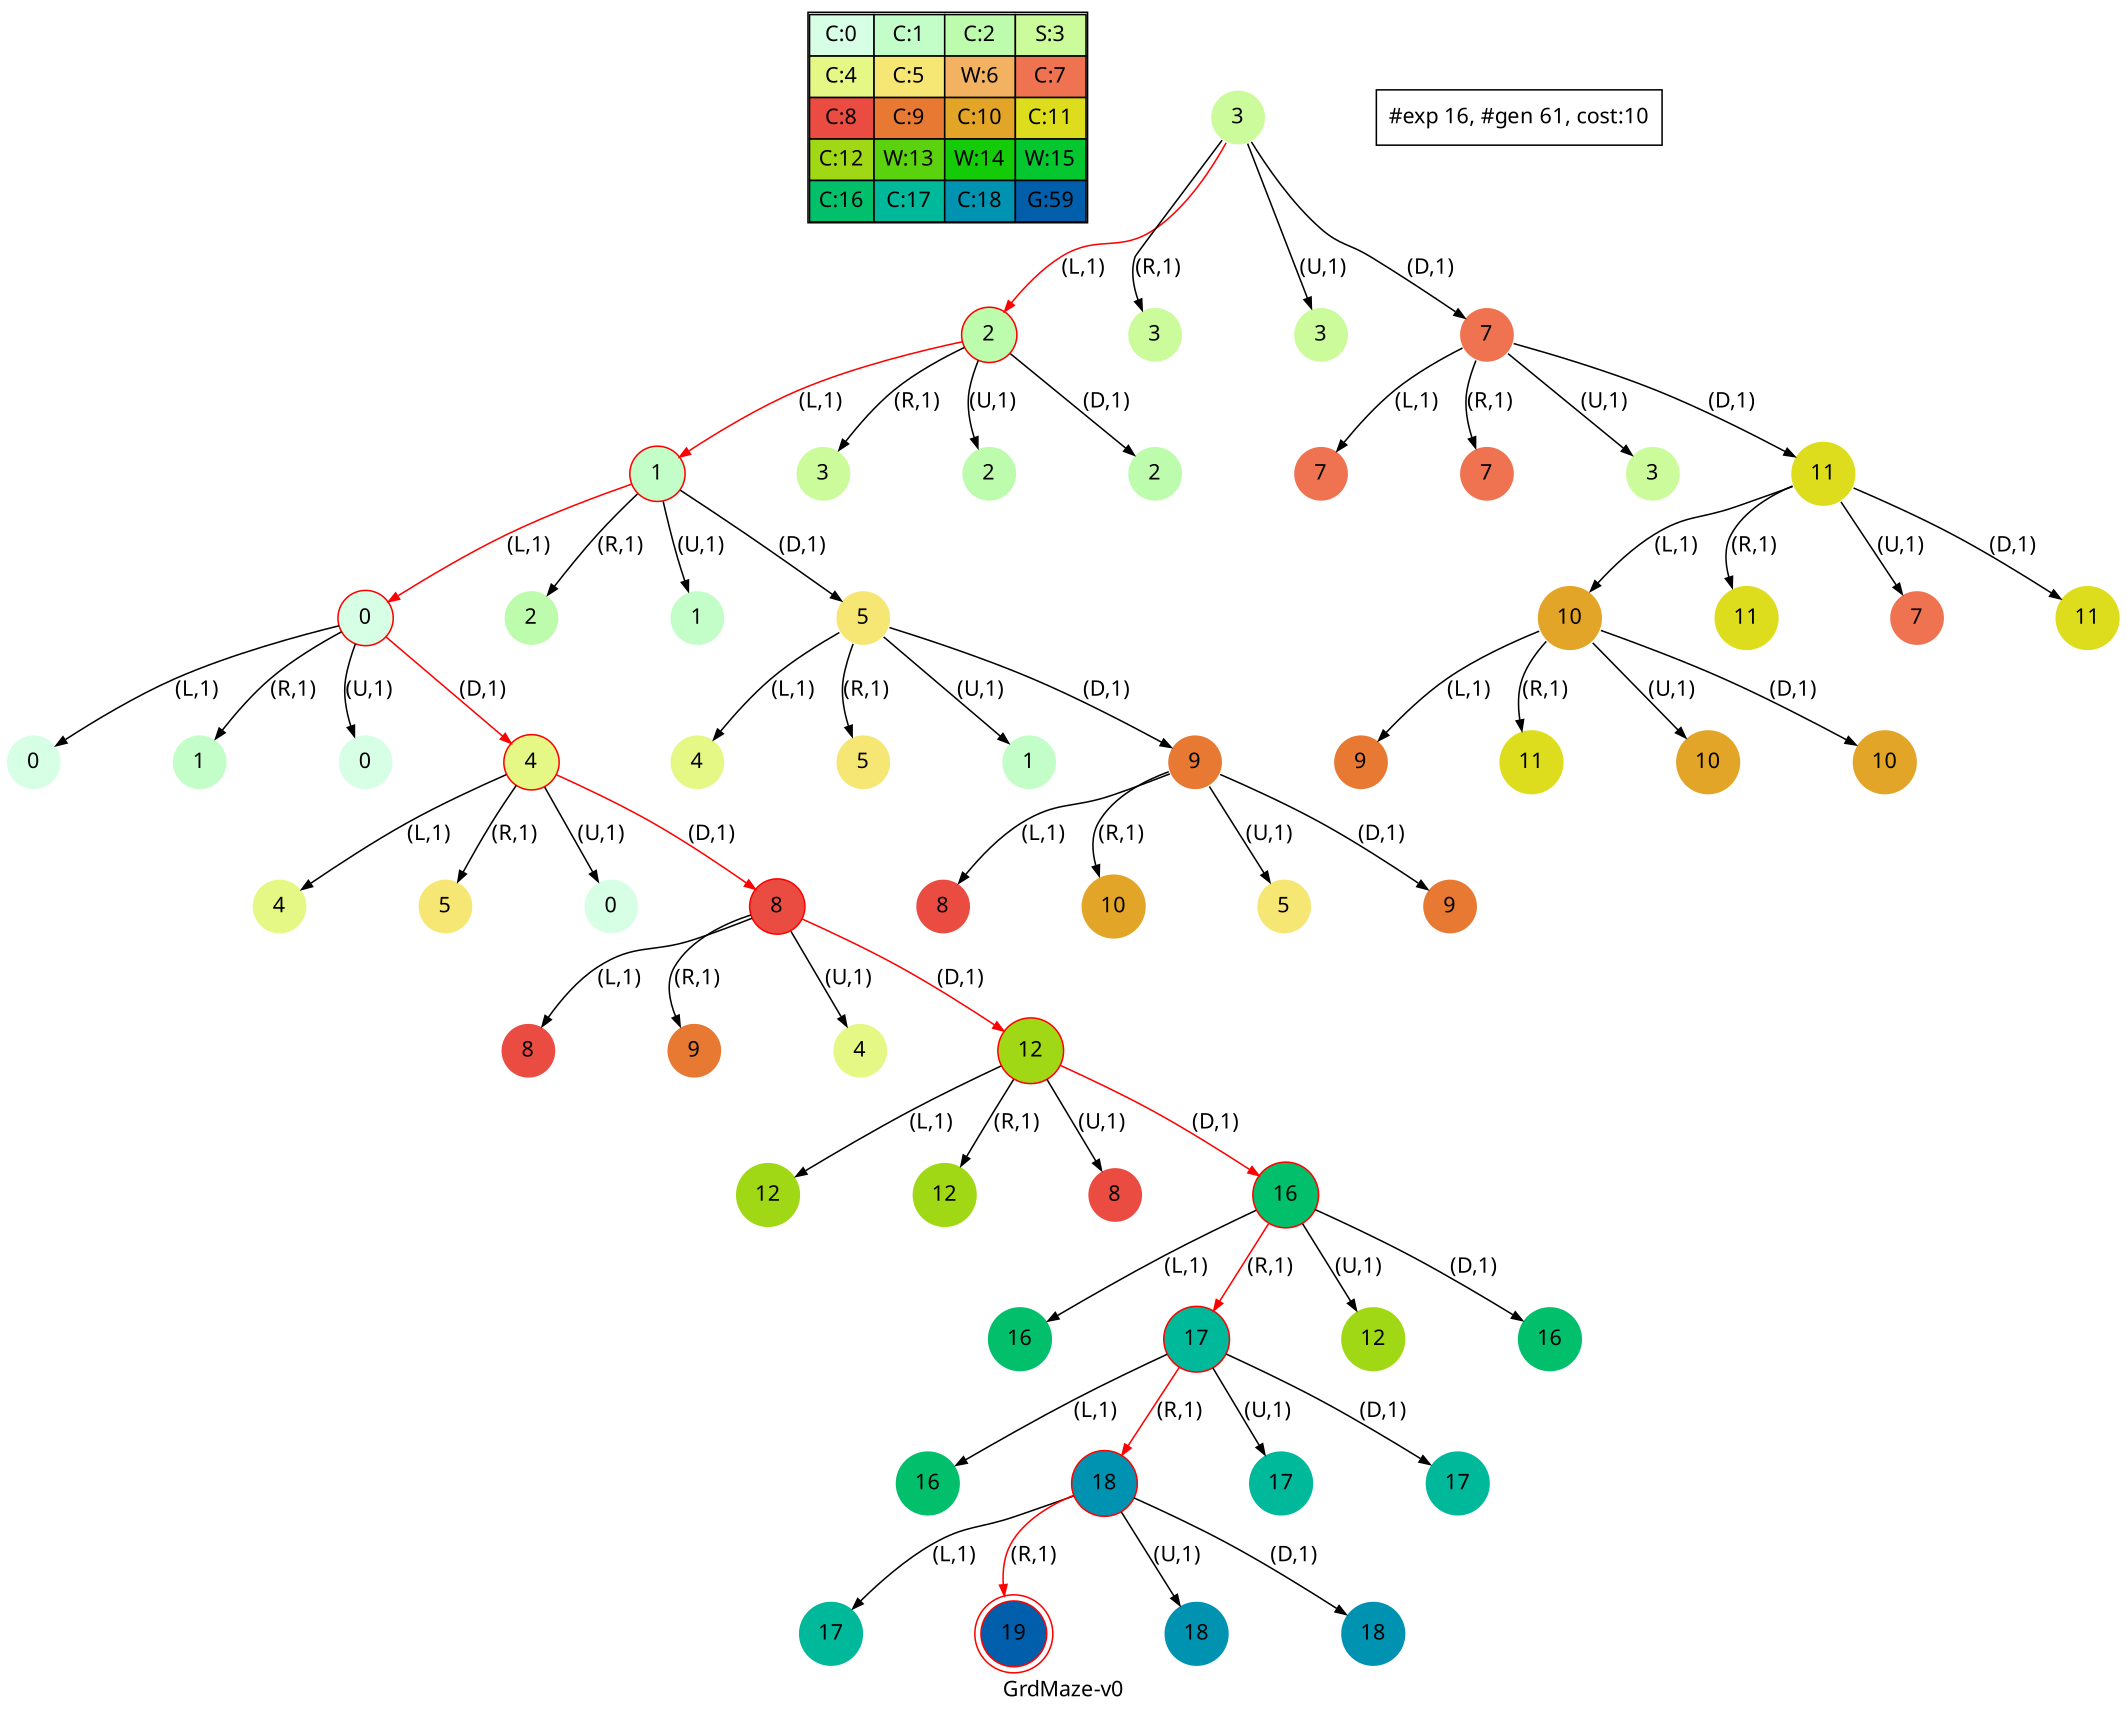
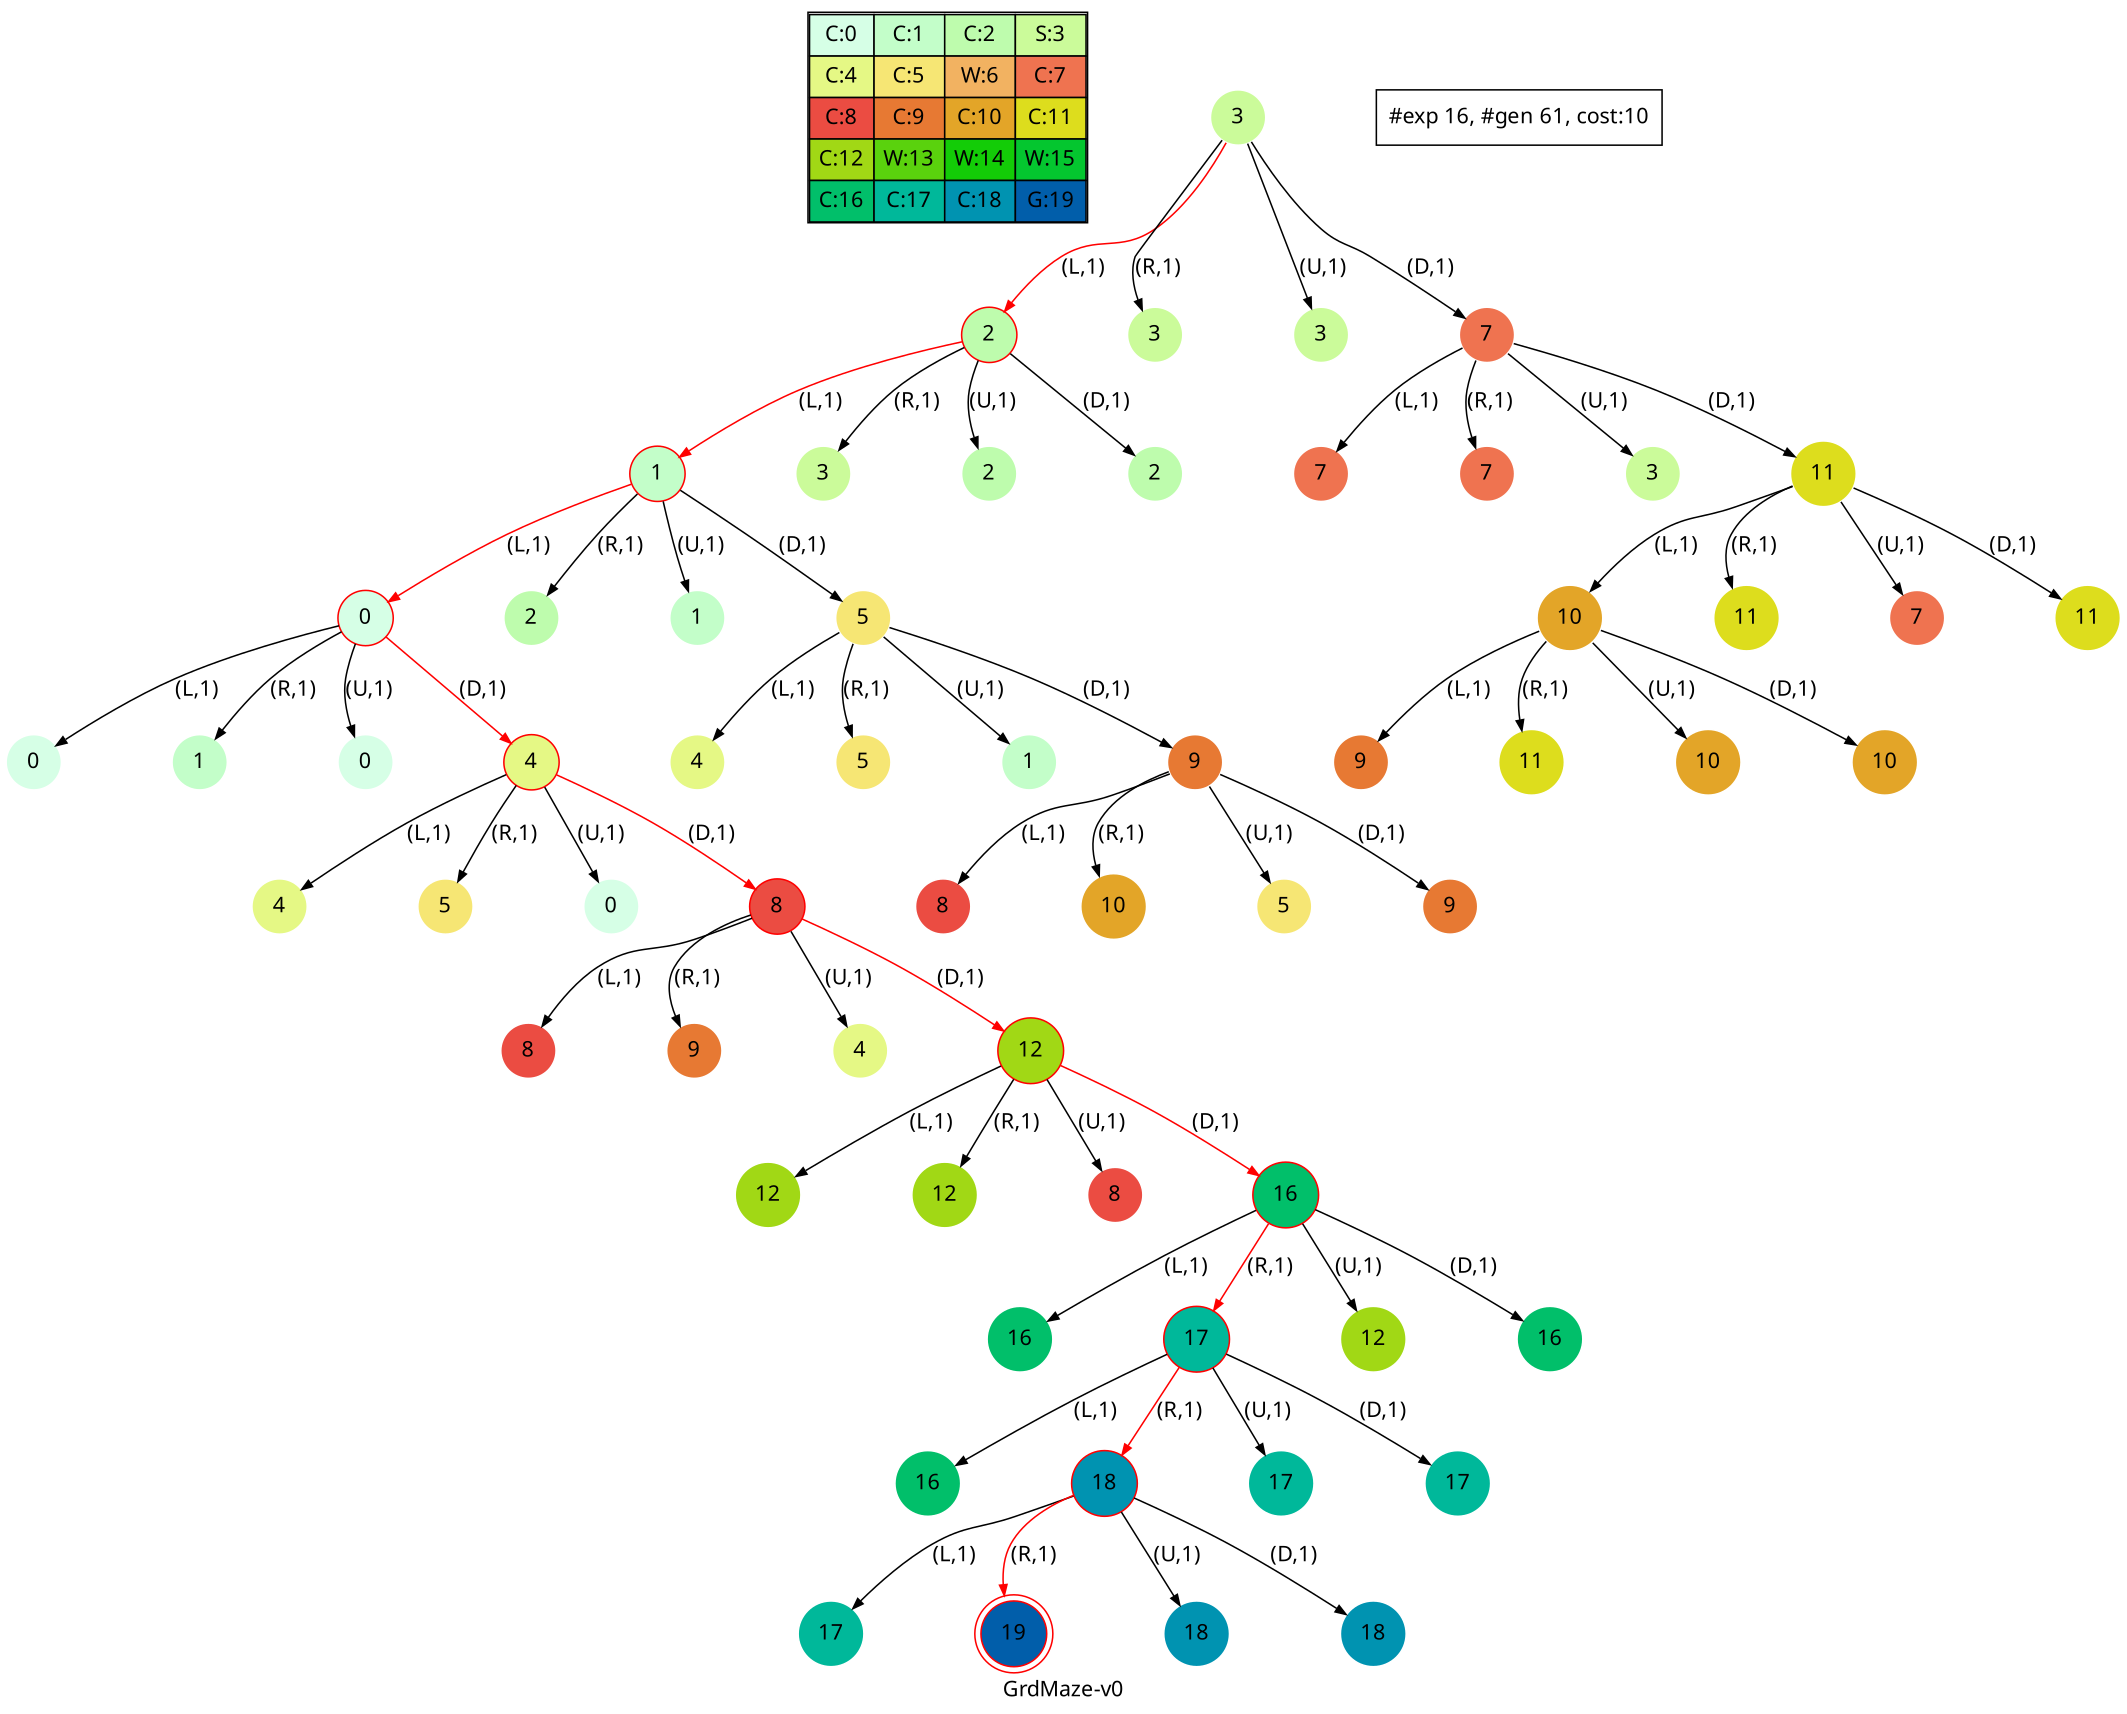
  digraph {
    label="GrdMaze-v0"
    nodesep=1
    ranksep=0.5
    fontname="Noto Sans"
    node [shape=circle fontname="Noto Sans" color=white fillcolor="0.24901961 0.38410575 0.98063477 1.        " style=filled]
    edge [arrowsize=0.7 fontname="Noto Sans"]
-   n1 [label=<<table border="1" cellpadding="5" cellspacing="0" cellborder="1"><tr><td bgcolor="0.39803922 0.15947579 0.99679532 1.        ">C:0</td><td bgcolor="0.35098039 0.23194764 0.99315867 1.        ">C:1</td><td bgcolor="0.29607843 0.31486959 0.98720184 1.        ">C:2</td><td bgcolor="0.24901961 0.38410575 0.98063477 1.        ">S:3</td></tr><tr><td bgcolor="0.19411765 0.46220388 0.97128103 1.        ">C:4</td><td bgcolor="0.14705882 0.52643216 0.96182564 1.        ">C:5</td><td bgcolor="0.09215686 0.59770746 0.94913494 1.        ">W:6</td><td bgcolor="0.0372549  0.66454018 0.93467977 1.        ">C:7</td></tr><tr><td bgcolor="0.00980392 0.71791192 0.92090552 1.        ">C:8</td><td bgcolor="0.06470588 0.77520398 0.9032472  1.        ">C:9</td><td bgcolor="0.11176471 0.81974048 0.88677369 1.        ">C:10</td><td bgcolor="0.16666667 0.8660254  0.8660254  1.        ">C:11</td></tr><tr><td bgcolor="0.21372549 0.9005867  0.84695821 1.        ">C:12</td><td bgcolor="0.26862745 0.93467977 0.82325295 1.        ">W:13</td><td bgcolor="0.32352941 0.96182564 0.79801723 1.        ">W:14</td><td bgcolor="0.37058824 0.97940977 0.77520398 1.        ">W:15</td></tr><tr><td bgcolor="0.4254902  0.99315867 0.74725253 1.        ">C:16</td><td bgcolor="0.47254902 0.99907048 0.72218645 1.        ">C:17</td><td bgcolor="0.52745098 0.99907048 0.69169844 1.        ">C:18</td><td bgcolor="0.5745098  0.99315867 0.66454018 1.        ">G:59</td></tr></table>> shape=plaintext color="" fillcolor="" style=""]
+   n1 [label=<<table border="1" cellpadding="5" cellspacing="0" cellborder="1"><tr><td bgcolor="0.39803922 0.15947579 0.99679532 1.        ">C:0</td><td bgcolor="0.35098039 0.23194764 0.99315867 1.        ">C:1</td><td bgcolor="0.29607843 0.31486959 0.98720184 1.        ">C:2</td><td bgcolor="0.24901961 0.38410575 0.98063477 1.        ">S:3</td></tr><tr><td bgcolor="0.19411765 0.46220388 0.97128103 1.        ">C:4</td><td bgcolor="0.14705882 0.52643216 0.96182564 1.        ">C:5</td><td bgcolor="0.09215686 0.59770746 0.94913494 1.        ">W:6</td><td bgcolor="0.0372549  0.66454018 0.93467977 1.        ">C:7</td></tr><tr><td bgcolor="0.00980392 0.71791192 0.92090552 1.        ">C:8</td><td bgcolor="0.06470588 0.77520398 0.9032472  1.        ">C:9</td><td bgcolor="0.11176471 0.81974048 0.88677369 1.        ">C:10</td><td bgcolor="0.16666667 0.8660254  0.8660254  1.        ">C:11</td></tr><tr><td bgcolor="0.21372549 0.9005867  0.84695821 1.        ">C:12</td><td bgcolor="0.26862745 0.93467977 0.82325295 1.        ">W:13</td><td bgcolor="0.32352941 0.96182564 0.79801723 1.        ">W:14</td><td bgcolor="0.37058824 0.97940977 0.77520398 1.        ">W:15</td></tr><tr><td bgcolor="0.4254902  0.99315867 0.74725253 1.        ">C:16</td><td bgcolor="0.47254902 0.99907048 0.72218645 1.        ">C:17</td><td bgcolor="0.52745098 0.99907048 0.69169844 1.        ">C:18</td><td bgcolor="0.5745098  0.99315867 0.66454018 1.        ">G:19</td></tr></table>> shape=plaintext color="" fillcolor="" style=""]
    n2 [label=3]
    n3 [color=red fillcolor="0.29607843 0.31486959 0.98720184 1.        " label=2]
    n4 [label=3]
    n5 [label=3]
    n6 [fillcolor="0.0372549  0.66454018 0.93467977 1.        " label=7]
    n7 [color=red fillcolor="0.35098039 0.23194764 0.99315867 1.        " label=1]
    n8 [label=3]
    n9 [fillcolor="0.29607843 0.31486959 0.98720184 1.        " label=2]
    n10 [fillcolor="0.29607843 0.31486959 0.98720184 1.        " label=2]
    n11 [fillcolor="0.0372549  0.66454018 0.93467977 1.        " label=7]
    n12 [fillcolor="0.0372549  0.66454018 0.93467977 1.        " label=7]
    n13 [label=3]
    n14 [fillcolor="0.16666667 0.8660254  0.8660254  1.        " label=11]
    n15 [color=red fillcolor="0.39803922 0.15947579 0.99679532 1.        " label=0]
    n16 [fillcolor="0.29607843 0.31486959 0.98720184 1.        " label=2]
    n17 [fillcolor="0.35098039 0.23194764 0.99315867 1.        " label=1]
    n18 [fillcolor="0.14705882 0.52643216 0.96182564 1.        " label=5]
    n19 [fillcolor="0.11176471 0.81974048 0.88677369 1.        " label=10]
    n20 [fillcolor="0.16666667 0.8660254  0.8660254  1.        " label=11]
    n21 [fillcolor="0.0372549  0.66454018 0.93467977 1.        " label=7]
    n22 [fillcolor="0.16666667 0.8660254  0.8660254  1.        " label=11]
    n23 [fillcolor="0.39803922 0.15947579 0.99679532 1.        " label=0]
    n24 [fillcolor="0.35098039 0.23194764 0.99315867 1.        " label=1]
    n25 [fillcolor="0.39803922 0.15947579 0.99679532 1.        " label=0]
    n26 [color=red fillcolor="0.19411765 0.46220388 0.97128103 1.        " label=4]
    n27 [fillcolor="0.19411765 0.46220388 0.97128103 1.        " label=4]
    n28 [fillcolor="0.14705882 0.52643216 0.96182564 1.        " label=5]
    n29 [fillcolor="0.35098039 0.23194764 0.99315867 1.        " label=1]
    n30 [fillcolor="0.06470588 0.77520398 0.9032472  1.        " label=9]
    n31 [fillcolor="0.06470588 0.77520398 0.9032472  1.        " label=9]
    n32 [fillcolor="0.16666667 0.8660254  0.8660254  1.        " label=11]
    n33 [fillcolor="0.11176471 0.81974048 0.88677369 1.        " label=10]
    n34 [fillcolor="0.11176471 0.81974048 0.88677369 1.        " label=10]
    n35 [fillcolor="0.19411765 0.46220388 0.97128103 1.        " label=4]
    n36 [fillcolor="0.14705882 0.52643216 0.96182564 1.        " label=5]
    n37 [fillcolor="0.39803922 0.15947579 0.99679532 1.        " label=0]
    n38 [color=red fillcolor="0.00980392 0.71791192 0.92090552 1.        " label=8]
    n39 [fillcolor="0.00980392 0.71791192 0.92090552 1.        " label=8]
    n40 [fillcolor="0.11176471 0.81974048 0.88677369 1.        " label=10]
    n41 [fillcolor="0.14705882 0.52643216 0.96182564 1.        " label=5]
    n42 [fillcolor="0.06470588 0.77520398 0.9032472  1.        " label=9]
    n43 [fillcolor="0.00980392 0.71791192 0.92090552 1.        " label=8]
    n44 [fillcolor="0.06470588 0.77520398 0.9032472  1.        " label=9]
    n45 [fillcolor="0.19411765 0.46220388 0.97128103 1.        " label=4]
    n46 [color=red fillcolor="0.21372549 0.9005867  0.84695821 1.        " label=12]
    n47 [fillcolor="0.21372549 0.9005867  0.84695821 1.        " label=12]
    n48 [fillcolor="0.21372549 0.9005867  0.84695821 1.        " label=12]
    n49 [fillcolor="0.00980392 0.71791192 0.92090552 1.        " label=8]
    n50 [color=red fillcolor="0.4254902  0.99315867 0.74725253 1.        " label=16]
    n51 [fillcolor="0.4254902  0.99315867 0.74725253 1.        " label=16]
    n52 [color=red fillcolor="0.47254902 0.99907048 0.72218645 1.        " label=17]
    n53 [fillcolor="0.21372549 0.9005867  0.84695821 1.        " label=12]
    n54 [fillcolor="0.4254902  0.99315867 0.74725253 1.        " label=16]
    n55 [fillcolor="0.4254902  0.99315867 0.74725253 1.        " label=16]
    n56 [color=red fillcolor="0.52745098 0.99907048 0.69169844 1.        " label=18]
    n57 [fillcolor="0.47254902 0.99907048 0.72218645 1.        " label=17]
    n58 [fillcolor="0.47254902 0.99907048 0.72218645 1.        " label=17]
    n59 [fillcolor="0.47254902 0.99907048 0.72218645 1.        " label=17]
    n60 [color=red fillcolor="0.5745098  0.99315867 0.66454018 1.        " label=19 peripheries=2]
    n61 [fillcolor="0.52745098 0.99907048 0.69169844 1.        " label=18]
    n62 [fillcolor="0.52745098 0.99907048 0.69169844 1.        " label=18]
    "#exp 16, #gen 61, cost:10" [shape=box color="" fillcolor="" style=""]
    subgraph sub_1 {
      label=Map
      n1
    }
    n2 -> n3 [color=red label="(L,1)"]
    n2 -> n4 [label="(R,1)"]
    n2 -> n5 [label="(U,1)"]
    n2 -> n6 [label="(D,1)"]
    n3 -> n7 [color=red label="(L,1)"]
    n3 -> n8 [label="(R,1)"]
    n3 -> n9 [label="(U,1)"]
    n3 -> n10 [label="(D,1)"]
    n6 -> n11 [label="(L,1)"]
    n6 -> n12 [label="(R,1)"]
    n6 -> n13 [label="(U,1)"]
    n6 -> n14 [label="(D,1)"]
    n7 -> n15 [color=red label="(L,1)"]
    n7 -> n16 [label="(R,1)"]
    n7 -> n17 [label="(U,1)"]
    n7 -> n18 [label="(D,1)"]
    n14 -> n19 [label="(L,1)"]
    n14 -> n20 [label="(R,1)"]
    n14 -> n21 [label="(U,1)"]
    n14 -> n22 [label="(D,1)"]
    n15 -> n23 [label="(L,1)"]
    n15 -> n24 [label="(R,1)"]
    n15 -> n25 [label="(U,1)"]
    n15 -> n26 [color=red label="(D,1)"]
    n18 -> n27 [label="(L,1)"]
    n18 -> n28 [label="(R,1)"]
    n18 -> n29 [label="(U,1)"]
    n18 -> n30 [label="(D,1)"]
    n19 -> n31 [label="(L,1)"]
    n19 -> n32 [label="(R,1)"]
    n19 -> n33 [label="(U,1)"]
    n19 -> n34 [label="(D,1)"]
    n26 -> n35 [label="(L,1)"]
    n26 -> n36 [label="(R,1)"]
    n26 -> n37 [label="(U,1)"]
    n26 -> n38 [color=red label="(D,1)"]
    n30 -> n39 [label="(L,1)"]
    n30 -> n40 [label="(R,1)"]
    n30 -> n41 [label="(U,1)"]
    n30 -> n42 [label="(D,1)"]
    n38 -> n43 [label="(L,1)"]
    n38 -> n44 [label="(R,1)"]
    n38 -> n45 [label="(U,1)"]
    n38 -> n46 [color=red label="(D,1)"]
    n46 -> n47 [label="(L,1)"]
    n46 -> n48 [label="(R,1)"]
    n46 -> n49 [label="(U,1)"]
    n46 -> n50 [color=red label="(D,1)"]
    n50 -> n51 [label="(L,1)"]
    n50 -> n52 [color=red label="(R,1)"]
    n50 -> n53 [label="(U,1)"]
    n50 -> n54 [label="(D,1)"]
    n52 -> n55 [label="(L,1)"]
    n52 -> n56 [color=red label="(R,1)"]
    n52 -> n57 [label="(U,1)"]
    n52 -> n58 [label="(D,1)"]
    n56 -> n59 [label="(L,1)"]
    n56 -> n60 [color=red label="(R,1)"]
    n56 -> n61 [label="(U,1)"]
    n56 -> n62 [label="(D,1)"]
  }
